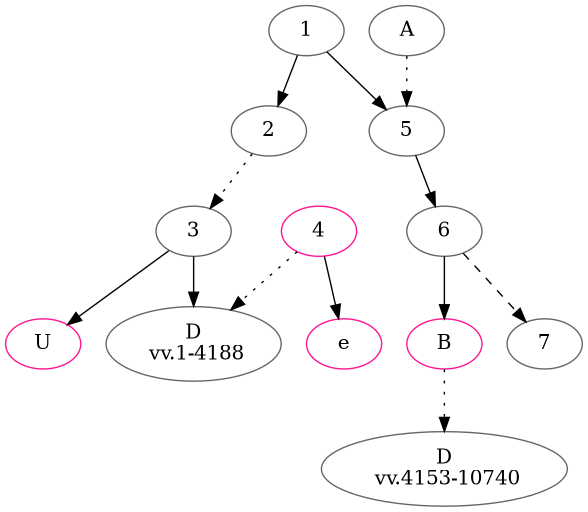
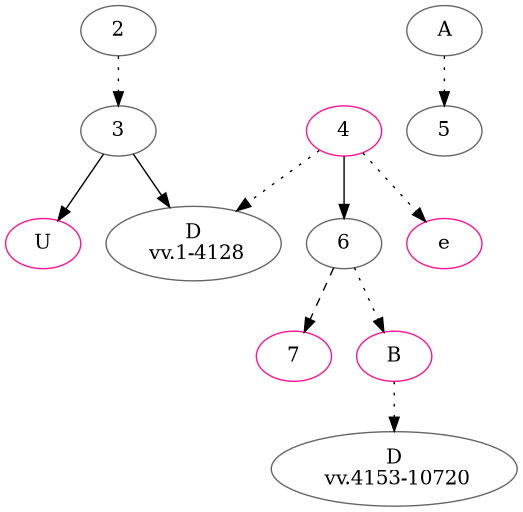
  digraph {
    node [color=gray40]
    edge [style=dotted]
-   1
    2
    5
    3
    6
    U [color=deeppink]
-   n7 [label="D\n vv.1-4188"]
+   n7 [label="D\n vv.1-4128"]
    4 [color=deeppink]
    e [color=deeppink]
-   7
+   7 [color=deeppink]
    B [color=deeppink]
    A
-   n13 [label="D\n vv.4153-10740"]
-   1 -> 2 [style=solid]
-   1 -> 5 [style=solid]
+   n13 [label="D\n vv.4153-10720"]
    2 -> 3
-   5 -> 6 [style=solid]
+   4 -> 6 [style=solid]
    3 -> U [style=solid]
    3 -> n7 [style=solid]
    6 -> 7 [style=dashed]
-   6 -> B [style=solid]
+   6 -> B
    4 -> n7
-   4 -> e [style=solid]
+   4 -> e
    B -> n13
    A -> 5
  }
